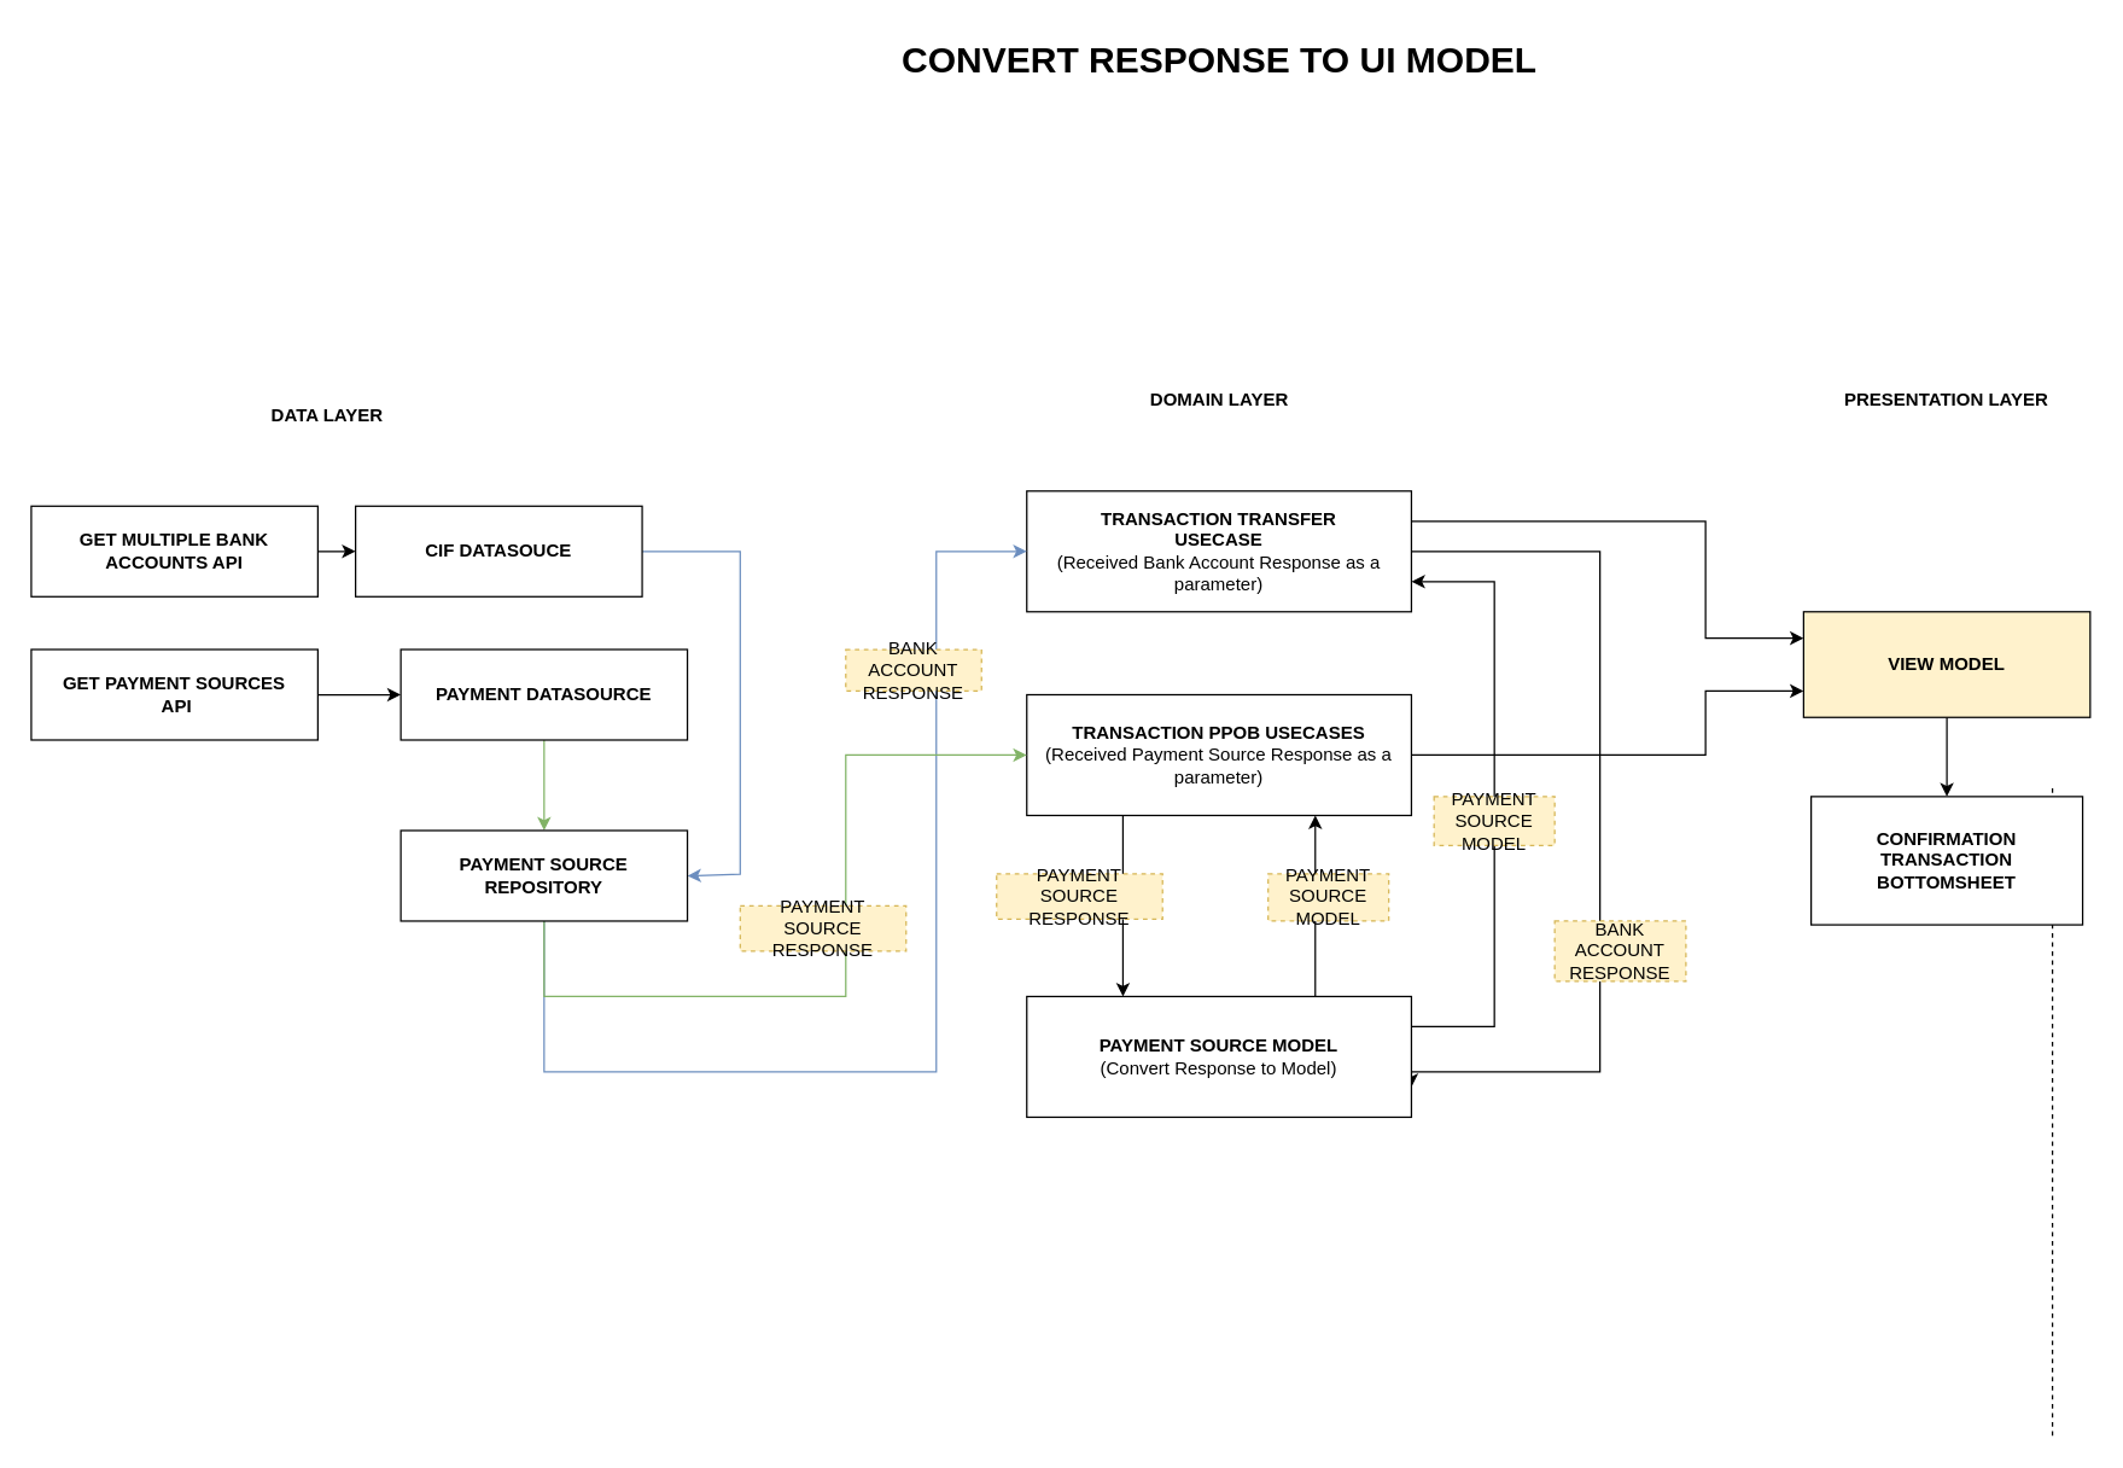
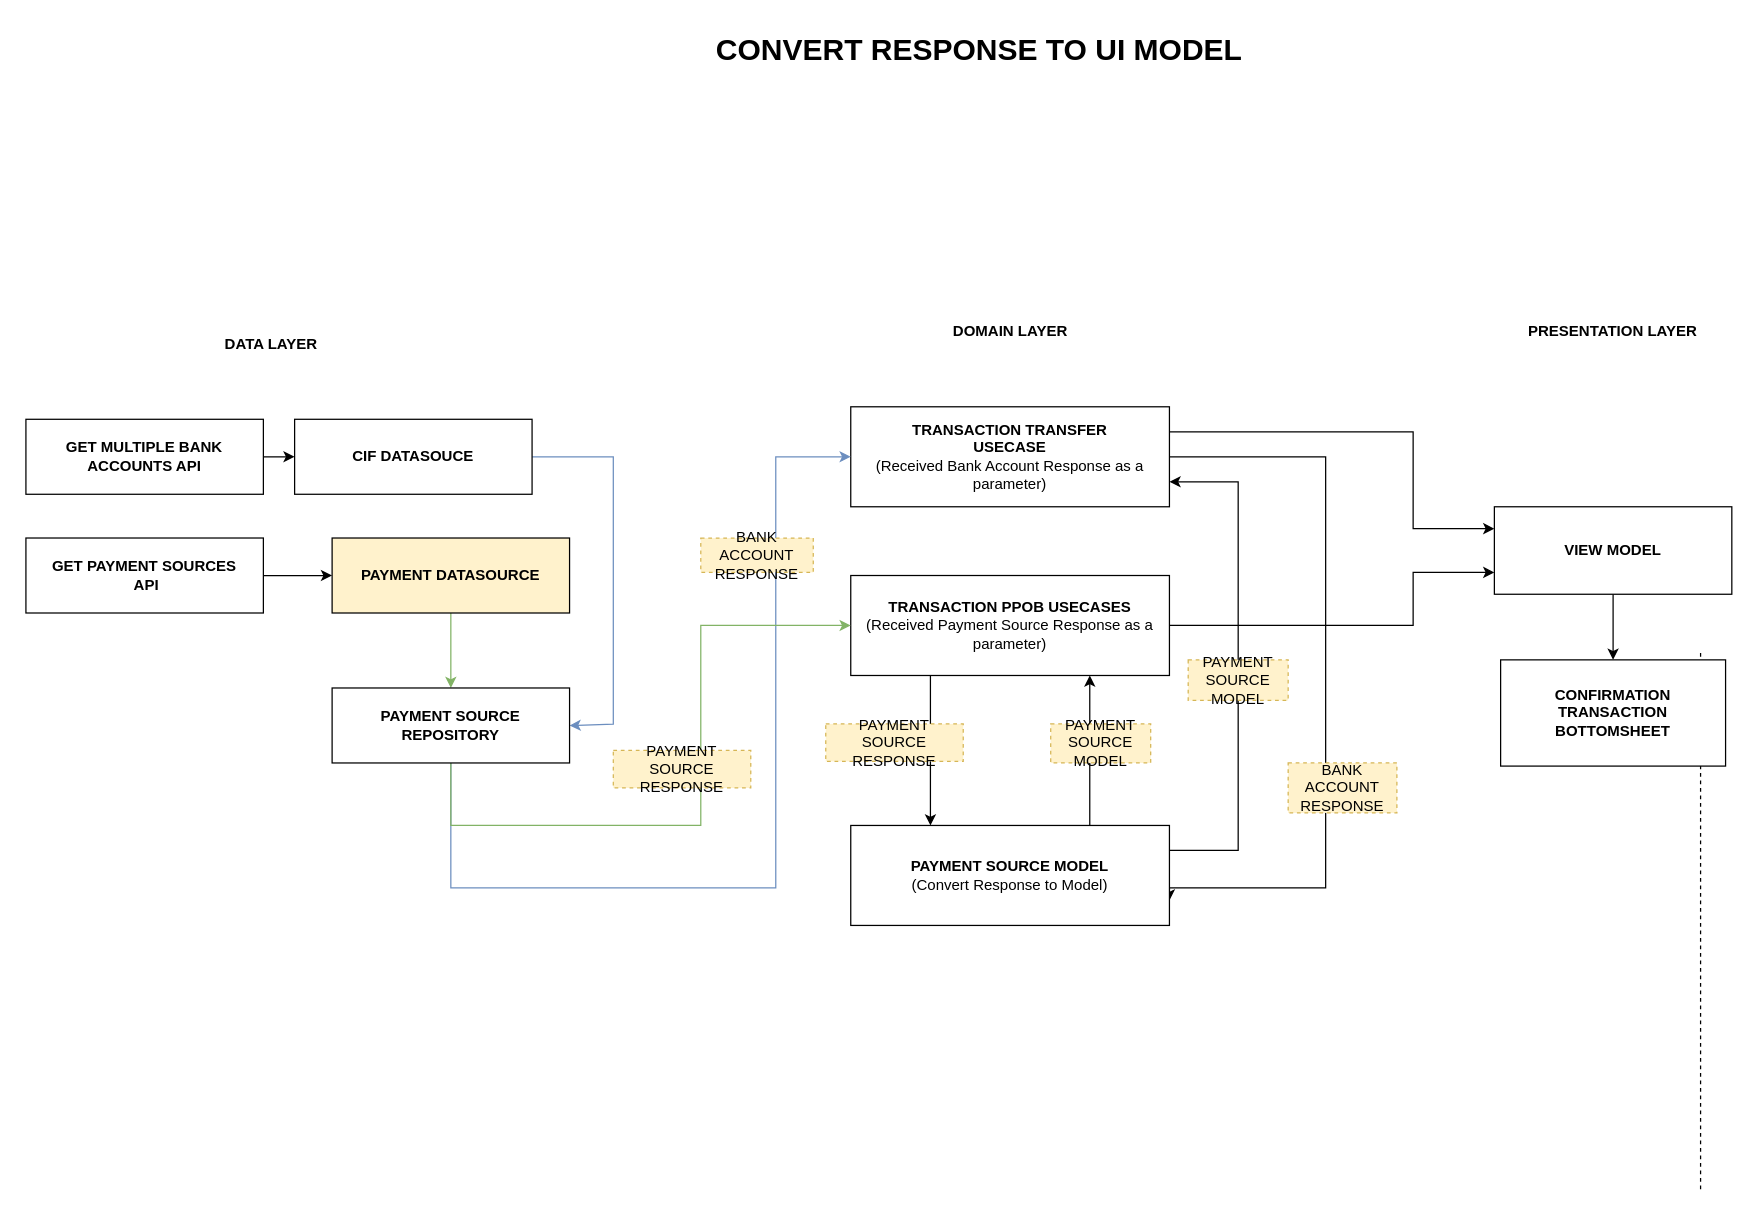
  <mxCell id="0" />
  <mxCell id="1" parent="0" />
- <mxCell id="2" value="&lt;h1&gt;CONVERT RESPONSE TO UI MODEL&lt;/h1&gt;" style="text;html=1;strokeColor=none;fillColor=none;spacing=5;spacingTop=-20;whiteSpace=wrap;overflow=hidden;rounded=0;align=center;" vertex="1" parent="1"><mxGeometry x="567.5" y="20" width="480" height="50" as="geometry" /></mxCell>
+ <mxCell id="2" value="&lt;h1&gt;CONVERT RESPONSE TO UI MODEL&lt;/h1&gt;" style="text;html=1;strokeColor=none;fillColor=none;spacing=5;spacingTop=-20;whiteSpace=wrap;overflow=hidden;rounded=0;align=center;" vertex="1" parent="1"><mxGeometry x="542.5" y="20" width="480" height="50" as="geometry" /></mxCell>
  <mxCell id="3" value="&lt;b&gt;DATA LAYER&lt;/b&gt;" style="text;html=1;strokeColor=none;fillColor=none;align=center;verticalAlign=middle;whiteSpace=wrap;rounded=0;" vertex="1" parent="1"><mxGeometry x="157" y="260" width="119" height="30" as="geometry" /></mxCell>
  <mxCell id="4" value="&lt;b&gt;DOMAIN LAYER&lt;/b&gt;" style="text;html=1;strokeColor=none;fillColor=none;align=center;verticalAlign=middle;whiteSpace=wrap;rounded=0;" vertex="1" parent="1"><mxGeometry x="737.5" y="250" width="140" height="30" as="geometry" /></mxCell>
  <mxCell id="5" value="&lt;b&gt;PRESENTATION LAYER&lt;/b&gt;" style="text;html=1;strokeColor=none;fillColor=none;align=center;verticalAlign=middle;whiteSpace=wrap;rounded=0;" vertex="1" parent="1"><mxGeometry x="1215" y="250" width="150" height="30" as="geometry" /></mxCell>
  <mxCell id="6" value="" style="endArrow=none;dashed=1;html=1;rounded=0;" edge="1" parent="1"><mxGeometry width="50" height="50" relative="1" as="geometry"><mxPoint x="1360" y="951" as="sourcePoint" /><mxPoint x="1360" y="520" as="targetPoint" /></mxGeometry></mxCell>
  <mxCell id="7" style="edgeStyle=orthogonalEdgeStyle;rounded=0;orthogonalLoop=1;jettySize=auto;html=1;entryX=0;entryY=0.5;entryDx=0;entryDy=0;" edge="1" parent="1" source="8" target="18"><mxGeometry relative="1" as="geometry" /></mxCell>
  <mxCell id="8" value="&lt;b&gt;GET MULTIPLE BANK ACCOUNTS API&lt;/b&gt;" style="rounded=0;whiteSpace=wrap;html=1;" vertex="1" parent="1"><mxGeometry x="20" y="335" width="190" height="60" as="geometry" /></mxCell>
  <mxCell id="9" style="edgeStyle=orthogonalEdgeStyle;rounded=0;orthogonalLoop=1;jettySize=auto;html=1;entryX=1;entryY=0.75;entryDx=0;entryDy=0;" edge="1" parent="1" source="11" target="26"><mxGeometry relative="1" as="geometry"><Array as="points"><mxPoint x="1060" y="365" /><mxPoint x="1060" y="710" /><mxPoint x="935" y="710" /></Array></mxGeometry></mxCell>
  <mxCell id="10" style="edgeStyle=orthogonalEdgeStyle;rounded=0;orthogonalLoop=1;jettySize=auto;html=1;exitX=1;exitY=0.25;exitDx=0;exitDy=0;entryX=0;entryY=0.25;entryDx=0;entryDy=0;" edge="1" parent="1" source="11" target="13"><mxGeometry relative="1" as="geometry"><Array as="points"><mxPoint x="1130" y="345" /><mxPoint x="1130" y="423" /></Array></mxGeometry></mxCell>
  <mxCell id="11" value="&lt;b&gt;TRANSACTION TRANSFER&lt;/b&gt;&lt;br&gt;&lt;b&gt;USECASE&lt;/b&gt;&lt;br&gt;(Received Bank Account Response as a parameter)" style="rounded=0;whiteSpace=wrap;html=1;" vertex="1" parent="1"><mxGeometry x="680" y="325" width="255" height="80" as="geometry" /></mxCell>
  <mxCell id="12" style="edgeStyle=orthogonalEdgeStyle;rounded=0;orthogonalLoop=1;jettySize=auto;html=1;" edge="1" parent="1" source="13" target="14"><mxGeometry relative="1" as="geometry" /></mxCell>
- <mxCell id="13" value="&lt;b&gt;VIEW MODEL&lt;/b&gt;" style="rounded=0;whiteSpace=wrap;html=1;fillColor=#fff2cc;" vertex="1" parent="1"><mxGeometry x="1195" y="405" width="190" height="70" as="geometry" /></mxCell>
+ <mxCell id="13" value="&lt;b&gt;VIEW MODEL&lt;/b&gt;" style="rounded=0;whiteSpace=wrap;html=1;" vertex="1" parent="1"><mxGeometry x="1195" y="405" width="190" height="70" as="geometry" /></mxCell>
  <mxCell id="14" value="&lt;b&gt;CONFIRMATION TRANSACTION BOTTOMSHEET&lt;/b&gt;" style="rounded=0;whiteSpace=wrap;html=1;" vertex="1" parent="1"><mxGeometry x="1200" y="527.5" width="180" height="85" as="geometry" /></mxCell>
  <mxCell id="15" style="edgeStyle=orthogonalEdgeStyle;rounded=0;orthogonalLoop=1;jettySize=auto;html=1;entryX=0;entryY=0.5;entryDx=0;entryDy=0;" edge="1" parent="1" source="16" target="20"><mxGeometry relative="1" as="geometry" /></mxCell>
  <mxCell id="16" value="&lt;b&gt;GET PAYMENT SOURCES&lt;br&gt;&amp;nbsp;API&lt;br&gt;&lt;/b&gt;" style="rounded=0;whiteSpace=wrap;html=1;" vertex="1" parent="1"><mxGeometry x="20" y="430" width="190" height="60" as="geometry" /></mxCell>
  <mxCell id="17" style="edgeStyle=orthogonalEdgeStyle;rounded=0;orthogonalLoop=1;jettySize=auto;html=1;entryX=1;entryY=0.5;entryDx=0;entryDy=0;fillColor=#dae8fc;strokeColor=#6c8ebf;" edge="1" parent="1" source="18" target="29"><mxGeometry relative="1" as="geometry"><Array as="points"><mxPoint x="490" y="365" /><mxPoint x="490" y="579" /></Array></mxGeometry></mxCell>
  <mxCell id="18" value="&lt;b&gt;CIF DATASOUCE&lt;/b&gt;" style="rounded=0;whiteSpace=wrap;html=1;" vertex="1" parent="1"><mxGeometry x="235" y="335" width="190" height="60" as="geometry" /></mxCell>
  <mxCell id="19" style="edgeStyle=orthogonalEdgeStyle;rounded=0;orthogonalLoop=1;jettySize=auto;html=1;entryX=0.5;entryY=0;entryDx=0;entryDy=0;fillColor=#d5e8d4;strokeColor=#82b366;" edge="1" parent="1" source="20" target="29"><mxGeometry relative="1" as="geometry" /></mxCell>
- <mxCell id="20" value="&lt;b&gt;PAYMENT DATASOURCE&lt;/b&gt;" style="rounded=0;whiteSpace=wrap;html=1;" vertex="1" parent="1"><mxGeometry x="265" y="430" width="190" height="60" as="geometry" /></mxCell>
+ <mxCell id="20" value="&lt;b&gt;PAYMENT DATASOURCE&lt;/b&gt;" style="rounded=0;whiteSpace=wrap;html=1;fillColor=#fff2cc;" vertex="1" parent="1"><mxGeometry x="265" y="430" width="190" height="60" as="geometry" /></mxCell>
  <mxCell id="21" style="edgeStyle=orthogonalEdgeStyle;rounded=0;orthogonalLoop=1;jettySize=auto;html=1;exitX=0.25;exitY=1;exitDx=0;exitDy=0;entryX=0.25;entryY=0;entryDx=0;entryDy=0;" edge="1" parent="1" source="23" target="26"><mxGeometry relative="1" as="geometry" /></mxCell>
  <mxCell id="22" style="edgeStyle=orthogonalEdgeStyle;rounded=0;orthogonalLoop=1;jettySize=auto;html=1;entryX=0;entryY=0.75;entryDx=0;entryDy=0;" edge="1" parent="1" source="23" target="13"><mxGeometry relative="1" as="geometry"><Array as="points"><mxPoint x="1130" y="500" /><mxPoint x="1130" y="458" /></Array></mxGeometry></mxCell>
  <mxCell id="23" value="&lt;b&gt;TRANSACTION PPOB USECASES&lt;/b&gt;&lt;br&gt;(Received Payment Source Response as a parameter)" style="rounded=0;whiteSpace=wrap;html=1;" vertex="1" parent="1"><mxGeometry x="680" y="460" width="255" height="80" as="geometry" /></mxCell>
  <mxCell id="24" style="edgeStyle=orthogonalEdgeStyle;rounded=0;orthogonalLoop=1;jettySize=auto;html=1;exitX=0.75;exitY=0;exitDx=0;exitDy=0;entryX=0.75;entryY=1;entryDx=0;entryDy=0;" edge="1" parent="1" source="26" target="23"><mxGeometry relative="1" as="geometry" /></mxCell>
  <mxCell id="25" style="edgeStyle=orthogonalEdgeStyle;rounded=0;orthogonalLoop=1;jettySize=auto;html=1;exitX=1;exitY=0.25;exitDx=0;exitDy=0;entryX=1;entryY=0.75;entryDx=0;entryDy=0;" edge="1" parent="1" source="26" target="11"><mxGeometry relative="1" as="geometry"><Array as="points"><mxPoint x="990" y="680" /><mxPoint x="990" y="385" /></Array></mxGeometry></mxCell>
  <mxCell id="26" value="&lt;b&gt;PAYMENT SOURCE MODEL&lt;/b&gt;&lt;br&gt;(Convert Response to Model)" style="rounded=0;whiteSpace=wrap;html=1;" vertex="1" parent="1"><mxGeometry x="680" y="660" width="255" height="80" as="geometry" /></mxCell>
  <mxCell id="27" style="edgeStyle=orthogonalEdgeStyle;rounded=0;orthogonalLoop=1;jettySize=auto;html=1;entryX=0;entryY=0.5;entryDx=0;entryDy=0;fillColor=#dae8fc;strokeColor=#6c8ebf;" edge="1" parent="1" source="29" target="11"><mxGeometry relative="1" as="geometry"><Array as="points"><mxPoint x="360" y="710" /><mxPoint x="620" y="710" /><mxPoint x="620" y="365" /></Array></mxGeometry></mxCell>
  <mxCell id="28" style="edgeStyle=orthogonalEdgeStyle;rounded=0;orthogonalLoop=1;jettySize=auto;html=1;entryX=0;entryY=0.5;entryDx=0;entryDy=0;fillColor=#d5e8d4;strokeColor=#82b366;" edge="1" parent="1" source="29" target="23"><mxGeometry relative="1" as="geometry"><Array as="points"><mxPoint x="360" y="660" /><mxPoint x="560" y="660" /><mxPoint x="560" y="500" /></Array></mxGeometry></mxCell>
  <mxCell id="29" value="&lt;b&gt;PAYMENT SOURCE REPOSITORY&lt;/b&gt;" style="rounded=0;whiteSpace=wrap;html=1;" vertex="1" parent="1"><mxGeometry x="265" y="550" width="190" height="60" as="geometry" /></mxCell>
  <mxCell id="30" value="BANK ACCOUNT RESPONSE" style="text;html=1;strokeColor=#d6b656;fillColor=#fff2cc;align=center;verticalAlign=middle;whiteSpace=wrap;rounded=0;dashed=1;" vertex="1" parent="1"><mxGeometry x="560" y="430" width="90" height="27.5" as="geometry" /></mxCell>
  <mxCell id="31" style="edgeStyle=orthogonalEdgeStyle;rounded=0;orthogonalLoop=1;jettySize=auto;html=1;exitX=0.5;exitY=1;exitDx=0;exitDy=0;" edge="1" parent="1" source="30" target="30"><mxGeometry relative="1" as="geometry" /></mxCell>
  <mxCell id="32" value="PAYMENT SOURCE RESPONSE" style="text;html=1;strokeColor=#d6b656;fillColor=#fff2cc;align=center;verticalAlign=middle;whiteSpace=wrap;rounded=0;dashed=1;" vertex="1" parent="1"><mxGeometry x="490" y="600" width="110" height="30" as="geometry" /></mxCell>
  <mxCell id="33" value="BANK ACCOUNT RESPONSE" style="text;html=1;strokeColor=#d6b656;fillColor=#fff2cc;align=center;verticalAlign=middle;whiteSpace=wrap;rounded=0;dashed=1;" vertex="1" parent="1"><mxGeometry x="1030" y="610" width="87" height="40" as="geometry" /></mxCell>
  <mxCell id="34" value="PAYMENT SOURCE MODEL" style="text;html=1;strokeColor=#d6b656;fillColor=#fff2cc;align=center;verticalAlign=middle;whiteSpace=wrap;rounded=0;dashed=1;" vertex="1" parent="1"><mxGeometry x="950" y="527.5" width="80" height="32.5" as="geometry" /></mxCell>
  <mxCell id="35" value="PAYMENT SOURCE RESPONSE" style="text;html=1;strokeColor=#d6b656;fillColor=#fff2cc;align=center;verticalAlign=middle;whiteSpace=wrap;rounded=0;dashed=1;" vertex="1" parent="1"><mxGeometry x="660" y="578.75" width="110" height="30" as="geometry" /></mxCell>
  <mxCell id="36" value="PAYMENT SOURCE MODEL" style="text;html=1;strokeColor=#d6b656;fillColor=#fff2cc;align=center;verticalAlign=middle;whiteSpace=wrap;rounded=0;dashed=1;" vertex="1" parent="1"><mxGeometry x="840" y="578.75" width="80" height="31.25" as="geometry" /></mxCell>
